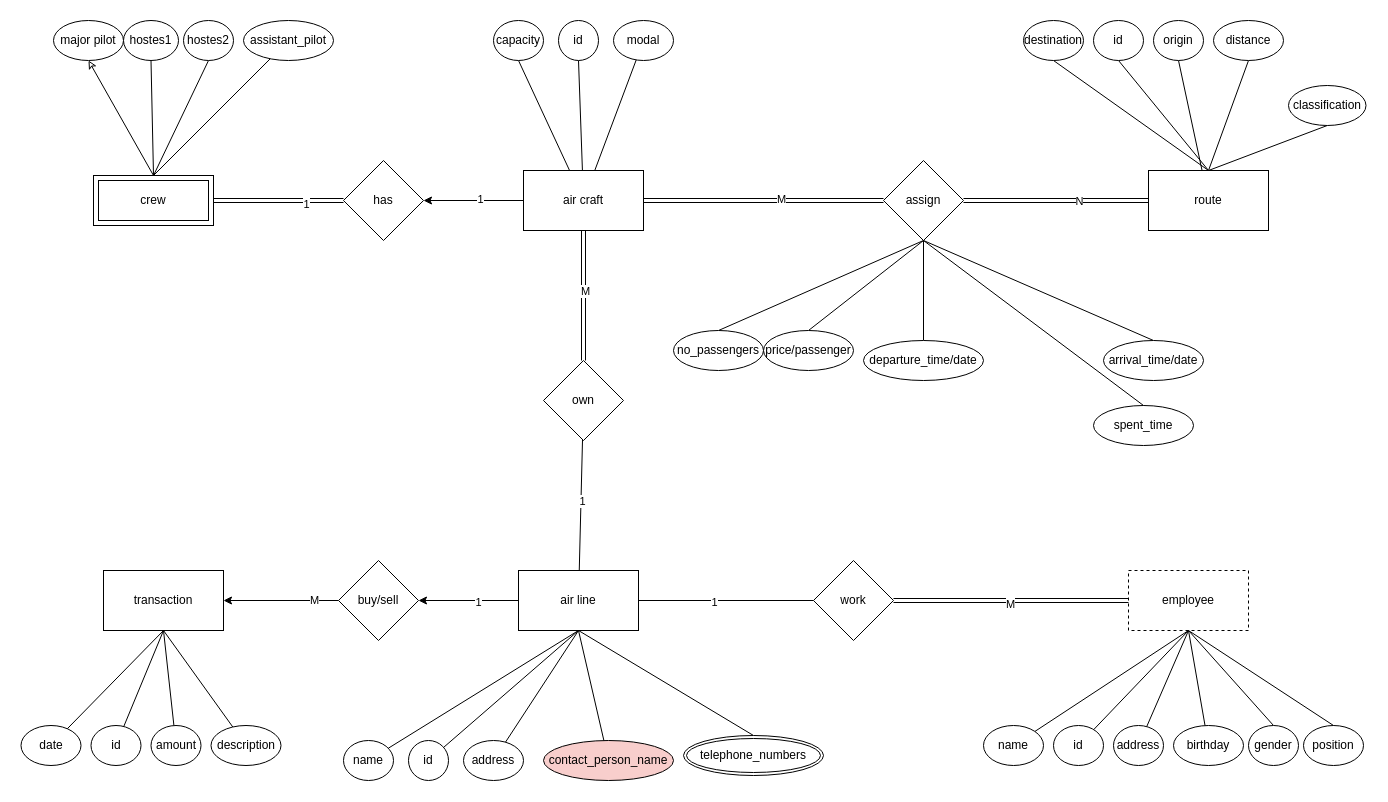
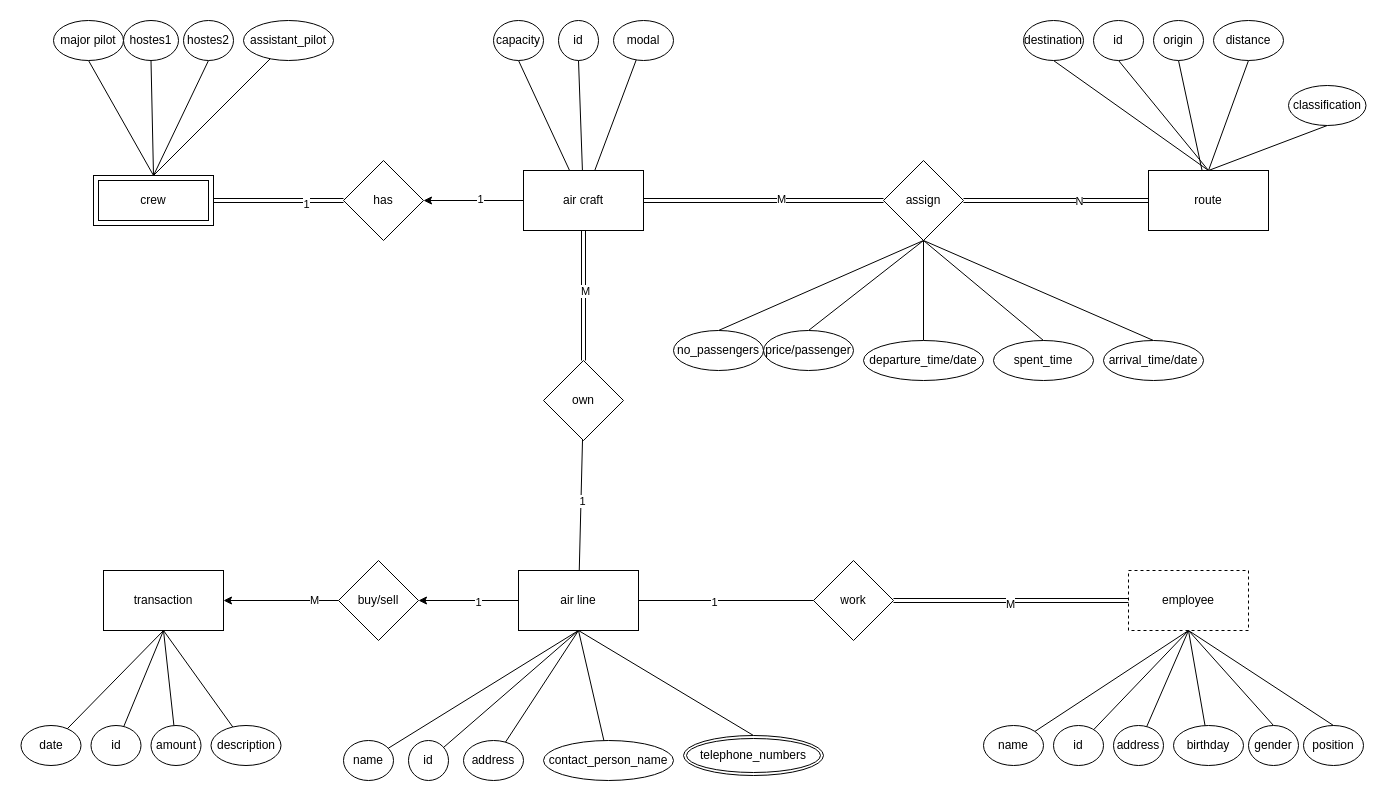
  <mxCell id="0" />
  <mxCell id="1" parent="0" />
  <mxCell id="2" value="" style="rounded=0;orthogonalLoop=1;jettySize=auto;html=1;endArrow=none;endFill=0;exitX=0.5;exitY=1;exitDx=0;exitDy=0;" edge="1" parent="1" source="10" target="11"><mxGeometry relative="1" as="geometry"><mxPoint x="583" y="645" as="sourcePoint" /></mxGeometry></mxCell>
  <mxCell id="3" value="" style="rounded=0;orthogonalLoop=1;jettySize=auto;html=1;entryX=0.5;entryY=0;entryDx=0;entryDy=0;endArrow=none;endFill=0;exitX=0.5;exitY=1;exitDx=0;exitDy=0;" edge="1" parent="1" source="10" target="18"><mxGeometry relative="1" as="geometry"><mxPoint x="583" y="635" as="targetPoint" /></mxGeometry></mxCell>
  <mxCell id="4" value="" style="rounded=0;orthogonalLoop=1;jettySize=auto;html=1;endArrow=none;endFill=0;" edge="1" parent="1" source="10" target="73"><mxGeometry relative="1" as="geometry" /></mxCell>
  <mxCell id="5" value="1" style="edgeLabel;html=1;align=center;verticalAlign=middle;resizable=0;points=[];" vertex="1" connectable="0" parent="4"><mxGeometry x="-0.143" y="-1" relative="1" as="geometry"><mxPoint as="offset" /></mxGeometry></mxCell>
  <mxCell id="6" value="" style="rounded=0;orthogonalLoop=1;jettySize=auto;html=1;endArrow=none;endFill=0;" edge="1" parent="1" source="10" target="76"><mxGeometry relative="1" as="geometry" /></mxCell>
  <mxCell id="7" value="1" style="edgeLabel;html=1;align=center;verticalAlign=middle;resizable=0;points=[];" vertex="1" connectable="0" parent="6"><mxGeometry x="0.064" y="-1" relative="1" as="geometry"><mxPoint as="offset" /></mxGeometry></mxCell>
  <mxCell id="8" value="" style="edgeStyle=orthogonalEdgeStyle;rounded=0;orthogonalLoop=1;jettySize=auto;html=1;" edge="1" parent="1" source="10" target="95"><mxGeometry relative="1" as="geometry" /></mxCell>
  <mxCell id="9" value="1" style="edgeLabel;html=1;align=center;verticalAlign=middle;resizable=0;points=[];" vertex="1" connectable="0" parent="8"><mxGeometry x="-0.18" y="1" relative="1" as="geometry"><mxPoint as="offset" /></mxGeometry></mxCell>
  <mxCell id="10" value="air line" style="rounded=0;whiteSpace=wrap;html=1;" vertex="1" parent="1"><mxGeometry x="518" y="570" width="120" height="60" as="geometry" /></mxCell>
  <mxCell id="11" value="id" style="ellipse;whiteSpace=wrap;html=1;rounded=0;" vertex="1" parent="1"><mxGeometry x="408" y="740" width="40" height="40" as="geometry" /></mxCell>
  <mxCell id="12" value="name" style="ellipse;whiteSpace=wrap;html=1;rounded=0;" vertex="1" parent="1"><mxGeometry x="343" y="740" width="50" height="40" as="geometry" /></mxCell>
  <mxCell id="13" value="" style="rounded=0;orthogonalLoop=1;jettySize=auto;html=1;exitX=0.5;exitY=1;exitDx=0;exitDy=0;endArrow=none;endFill=0;" edge="1" target="12" parent="1" source="10"><mxGeometry relative="1" as="geometry"><mxPoint x="283" y="665" as="sourcePoint" /></mxGeometry></mxCell>
  <mxCell id="14" value="" style="rounded=0;orthogonalLoop=1;jettySize=auto;html=1;exitX=0.5;exitY=1;exitDx=0;exitDy=0;endArrow=none;endFill=0;" edge="1" target="15" parent="1" source="10"><mxGeometry relative="1" as="geometry"><mxPoint x="483" y="670" as="sourcePoint" /></mxGeometry></mxCell>
  <mxCell id="15" value="address" style="ellipse;whiteSpace=wrap;html=1;rounded=0;" vertex="1" parent="1"><mxGeometry x="463" y="740" width="60" height="40" as="geometry" /></mxCell>
- <mxCell id="16" value="contact_person_name" style="ellipse;whiteSpace=wrap;html=1;rounded=0;fillColor=#f8cecc;" vertex="1" parent="1"><mxGeometry x="543" y="740" width="130" height="40" as="geometry" /></mxCell>
+ <mxCell id="16" value="contact_person_name" style="ellipse;whiteSpace=wrap;html=1;rounded=0;" vertex="1" parent="1"><mxGeometry x="543" y="740" width="130" height="40" as="geometry" /></mxCell>
  <mxCell id="17" value="" style="rounded=0;orthogonalLoop=1;jettySize=auto;html=1;endArrow=none;endFill=0;exitX=0.5;exitY=1;exitDx=0;exitDy=0;" edge="1" target="16" parent="1" source="10"><mxGeometry relative="1" as="geometry"><mxPoint x="583" y="645" as="sourcePoint" /></mxGeometry></mxCell>
  <mxCell id="18" value="telephone_numbers" style="ellipse;shape=doubleEllipse;margin=3;whiteSpace=wrap;html=1;align=center;" vertex="1" parent="1"><mxGeometry x="683" y="735" width="140" height="40" as="geometry" /></mxCell>
  <mxCell id="19" value="" style="rounded=0;orthogonalLoop=1;jettySize=auto;html=1;endArrow=none;endFill=0;exitX=0.5;exitY=1;exitDx=0;exitDy=0;" edge="1" target="22" parent="1" source="21"><mxGeometry relative="1" as="geometry"><mxPoint x="1213" y="630" as="sourcePoint" /></mxGeometry></mxCell>
  <mxCell id="20" value="" style="rounded=0;orthogonalLoop=1;jettySize=auto;html=1;entryX=0.5;entryY=0;entryDx=0;entryDy=0;endArrow=none;endFill=0;exitX=0.5;exitY=1;exitDx=0;exitDy=0;" edge="1" source="21" target="29" parent="1"><mxGeometry relative="1" as="geometry"><mxPoint x="1383" y="710" as="targetPoint" /></mxGeometry></mxCell>
  <mxCell id="21" value="employee" style="rounded=0;whiteSpace=wrap;html=1;dashed=1;" vertex="1" parent="1"><mxGeometry x="1128" y="570" width="120" height="60" as="geometry" /></mxCell>
  <mxCell id="22" value="id" style="ellipse;whiteSpace=wrap;html=1;rounded=0;" vertex="1" parent="1"><mxGeometry x="1053" y="725" width="50" height="40" as="geometry" /></mxCell>
  <mxCell id="23" value="name" style="ellipse;whiteSpace=wrap;html=1;rounded=0;" vertex="1" parent="1"><mxGeometry x="983" y="725" width="60" height="40" as="geometry" /></mxCell>
  <mxCell id="24" value="" style="rounded=0;orthogonalLoop=1;jettySize=auto;html=1;exitX=0.5;exitY=1;exitDx=0;exitDy=0;endArrow=none;endFill=0;" edge="1" source="21" target="23" parent="1"><mxGeometry relative="1" as="geometry"><mxPoint x="913" y="650" as="sourcePoint" /></mxGeometry></mxCell>
  <mxCell id="25" value="" style="rounded=0;orthogonalLoop=1;jettySize=auto;html=1;exitX=0.5;exitY=1;exitDx=0;exitDy=0;endArrow=none;endFill=0;" edge="1" source="21" target="26" parent="1"><mxGeometry relative="1" as="geometry"><mxPoint x="1113" y="655" as="sourcePoint" /></mxGeometry></mxCell>
  <mxCell id="26" value="address" style="ellipse;whiteSpace=wrap;html=1;rounded=0;" vertex="1" parent="1"><mxGeometry x="1113" y="725" width="50" height="40" as="geometry" /></mxCell>
  <mxCell id="27" value="birthday" style="ellipse;whiteSpace=wrap;html=1;rounded=0;" vertex="1" parent="1"><mxGeometry x="1173" y="725" width="70" height="40" as="geometry" /></mxCell>
  <mxCell id="28" value="" style="rounded=0;orthogonalLoop=1;jettySize=auto;html=1;endArrow=none;endFill=0;exitX=0.5;exitY=1;exitDx=0;exitDy=0;" edge="1" target="27" parent="1" source="21"><mxGeometry relative="1" as="geometry"><mxPoint x="1213" y="630" as="sourcePoint" /></mxGeometry></mxCell>
  <mxCell id="29" value="gender" style="ellipse;whiteSpace=wrap;html=1;rounded=0;" vertex="1" parent="1"><mxGeometry x="1248" y="725" width="50" height="40" as="geometry" /></mxCell>
  <mxCell id="30" value="position" style="ellipse;whiteSpace=wrap;html=1;rounded=0;" vertex="1" parent="1"><mxGeometry x="1303" y="725" width="60" height="40" as="geometry" /></mxCell>
  <mxCell id="31" value="" style="rounded=0;orthogonalLoop=1;jettySize=auto;html=1;entryX=0.5;entryY=0;entryDx=0;entryDy=0;endArrow=none;endFill=0;exitX=0.5;exitY=1;exitDx=0;exitDy=0;" edge="1" parent="1" source="21" target="30"><mxGeometry relative="1" as="geometry"><mxPoint x="1223" y="640" as="sourcePoint" /><mxPoint x="1378" y="735" as="targetPoint" /></mxGeometry></mxCell>
  <mxCell id="32" value="" style="rounded=0;orthogonalLoop=1;jettySize=auto;html=1;endArrow=none;endFill=0;" edge="1" parent="1" source="39" target="42"><mxGeometry relative="1" as="geometry" /></mxCell>
  <mxCell id="33" style="rounded=0;orthogonalLoop=1;jettySize=auto;html=1;entryX=0.5;entryY=1;entryDx=0;entryDy=0;endArrow=none;endFill=0;" edge="1" parent="1" source="39" target="41"><mxGeometry relative="1" as="geometry" /></mxCell>
  <mxCell id="34" style="rounded=0;orthogonalLoop=1;jettySize=auto;html=1;entryX=0.5;entryY=1;entryDx=0;entryDy=0;endArrow=none;endFill=0;" edge="1" parent="1" source="39" target="40"><mxGeometry relative="1" as="geometry" /></mxCell>
  <mxCell id="35" value="" style="rounded=0;orthogonalLoop=1;jettySize=auto;html=1;endArrow=none;endFill=0;exitX=1;exitY=0.5;exitDx=0;exitDy=0;shape=link;" edge="1" parent="1" source="39" target="83"><mxGeometry relative="1" as="geometry" /></mxCell>
  <mxCell id="36" value="M" style="edgeLabel;html=1;align=center;verticalAlign=middle;resizable=0;points=[];" vertex="1" connectable="0" parent="35"><mxGeometry x="0.139" y="2" relative="1" as="geometry"><mxPoint as="offset" /></mxGeometry></mxCell>
  <mxCell id="37" value="" style="edgeStyle=orthogonalEdgeStyle;rounded=0;orthogonalLoop=1;jettySize=auto;html=1;" edge="1" parent="1" source="39" target="92"><mxGeometry relative="1" as="geometry" /></mxCell>
  <mxCell id="38" value="1" style="edgeLabel;html=1;align=center;verticalAlign=middle;resizable=0;points=[];" vertex="1" connectable="0" parent="37"><mxGeometry x="-0.122" y="-2" relative="1" as="geometry"><mxPoint as="offset" /></mxGeometry></mxCell>
  <mxCell id="39" value="air craft" style="rounded=0;whiteSpace=wrap;html=1;" vertex="1" parent="1"><mxGeometry x="523" y="170" width="120" height="60" as="geometry" /></mxCell>
  <mxCell id="40" value="capacity" style="ellipse;whiteSpace=wrap;html=1;rounded=0;" vertex="1" parent="1"><mxGeometry x="493" y="20" width="50" height="40" as="geometry" /></mxCell>
  <mxCell id="41" value="id" style="ellipse;whiteSpace=wrap;html=1;rounded=0;" vertex="1" parent="1"><mxGeometry x="558" y="20" width="40" height="40" as="geometry" /></mxCell>
  <mxCell id="42" value="modal" style="ellipse;whiteSpace=wrap;html=1;rounded=0;" vertex="1" parent="1"><mxGeometry x="613" y="20" width="60" height="40" as="geometry" /></mxCell>
  <mxCell id="43" style="rounded=0;orthogonalLoop=1;jettySize=auto;html=1;entryX=0.5;entryY=1;entryDx=0;entryDy=0;endArrow=none;endFill=0;" edge="1" parent="1" source="48" target="51"><mxGeometry relative="1" as="geometry" /></mxCell>
  <mxCell id="44" style="rounded=0;orthogonalLoop=1;jettySize=auto;html=1;exitX=0.5;exitY=0;exitDx=0;exitDy=0;entryX=0.5;entryY=1;entryDx=0;entryDy=0;endArrow=none;endFill=0;" edge="1" parent="1" source="48" target="52"><mxGeometry relative="1" as="geometry" /></mxCell>
  <mxCell id="45" style="rounded=0;orthogonalLoop=1;jettySize=auto;html=1;exitX=0.5;exitY=0;exitDx=0;exitDy=0;entryX=0.5;entryY=1;entryDx=0;entryDy=0;endArrow=none;endFill=0;" edge="1" parent="1" source="48" target="53"><mxGeometry relative="1" as="geometry" /></mxCell>
  <mxCell id="46" style="rounded=0;orthogonalLoop=1;jettySize=auto;html=1;exitX=0.5;exitY=0;exitDx=0;exitDy=0;entryX=0.5;entryY=1;entryDx=0;entryDy=0;endArrow=none;endFill=0;" edge="1" parent="1" source="48" target="49"><mxGeometry relative="1" as="geometry" /></mxCell>
  <mxCell id="47" style="rounded=0;orthogonalLoop=1;jettySize=auto;html=1;entryX=0.5;entryY=1;entryDx=0;entryDy=0;exitX=0.5;exitY=0;exitDx=0;exitDy=0;endArrow=none;endFill=0;" edge="1" parent="1" source="48" target="50"><mxGeometry relative="1" as="geometry" /></mxCell>
  <mxCell id="48" value="route" style="rounded=0;whiteSpace=wrap;html=1;" vertex="1" parent="1"><mxGeometry x="1148" y="170" width="120" height="60" as="geometry" /></mxCell>
  <mxCell id="49" value="id" style="ellipse;whiteSpace=wrap;html=1;rounded=0;" vertex="1" parent="1"><mxGeometry x="1093" y="20" width="50" height="40" as="geometry" /></mxCell>
  <mxCell id="50" value="destination" style="ellipse;whiteSpace=wrap;html=1;rounded=0;" vertex="1" parent="1"><mxGeometry x="1023" y="20" width="60" height="40" as="geometry" /></mxCell>
  <mxCell id="51" value="origin" style="ellipse;whiteSpace=wrap;html=1;rounded=0;" vertex="1" parent="1"><mxGeometry x="1153" y="20" width="50" height="40" as="geometry" /></mxCell>
  <mxCell id="52" value="distance" style="ellipse;whiteSpace=wrap;html=1;rounded=0;" vertex="1" parent="1"><mxGeometry x="1213" y="20" width="70" height="40" as="geometry" /></mxCell>
  <mxCell id="53" value="classification" style="ellipse;whiteSpace=wrap;html=1;rounded=0;" vertex="1" parent="1"><mxGeometry x="1288" y="85" width="77.5" height="40" as="geometry" /></mxCell>
  <mxCell id="54" value="" style="rounded=0;orthogonalLoop=1;jettySize=auto;html=1;endArrow=none;endFill=0;exitX=0.5;exitY=1;exitDx=0;exitDy=0;" edge="1" parent="1" source="55" target="56"><mxGeometry relative="1" as="geometry"><mxPoint x="250.5" y="630" as="sourcePoint" /></mxGeometry></mxCell>
  <mxCell id="55" value="transaction" style="rounded=0;whiteSpace=wrap;html=1;" vertex="1" parent="1"><mxGeometry x="103" y="570" width="120" height="60" as="geometry" /></mxCell>
  <mxCell id="56" value="id" style="ellipse;whiteSpace=wrap;html=1;rounded=0;" vertex="1" parent="1"><mxGeometry x="90.5" y="725" width="50" height="40" as="geometry" /></mxCell>
  <mxCell id="57" value="date" style="ellipse;whiteSpace=wrap;html=1;rounded=0;" vertex="1" parent="1"><mxGeometry x="20.5" y="725" width="60" height="40" as="geometry" /></mxCell>
  <mxCell id="58" value="" style="rounded=0;orthogonalLoop=1;jettySize=auto;html=1;exitX=0.5;exitY=1;exitDx=0;exitDy=0;endArrow=none;endFill=0;" edge="1" parent="1" source="55" target="57"><mxGeometry relative="1" as="geometry"><mxPoint x="-49.5" y="650" as="sourcePoint" /></mxGeometry></mxCell>
  <mxCell id="59" value="" style="rounded=0;orthogonalLoop=1;jettySize=auto;html=1;exitX=0.5;exitY=1;exitDx=0;exitDy=0;endArrow=none;endFill=0;" edge="1" parent="1" source="55" target="60"><mxGeometry relative="1" as="geometry"><mxPoint x="150.5" y="655" as="sourcePoint" /></mxGeometry></mxCell>
  <mxCell id="60" value="amount" style="ellipse;whiteSpace=wrap;html=1;rounded=0;" vertex="1" parent="1"><mxGeometry x="150.5" y="725" width="50" height="40" as="geometry" /></mxCell>
  <mxCell id="61" value="description" style="ellipse;whiteSpace=wrap;html=1;rounded=0;" vertex="1" parent="1"><mxGeometry x="210.5" y="725" width="70" height="40" as="geometry" /></mxCell>
  <mxCell id="62" value="" style="rounded=0;orthogonalLoop=1;jettySize=auto;html=1;endArrow=none;endFill=0;exitX=0.5;exitY=1;exitDx=0;exitDy=0;" edge="1" parent="1" source="55" target="61"><mxGeometry relative="1" as="geometry"><mxPoint x="250.5" y="630" as="sourcePoint" /></mxGeometry></mxCell>
  <mxCell id="63" value="" style="rounded=0;orthogonalLoop=1;jettySize=auto;html=1;endArrow=none;endFill=0;exitX=0.5;exitY=0;exitDx=0;exitDy=0;" edge="1" source="96" target="68" parent="1"><mxGeometry relative="1" as="geometry"><mxPoint x="186.455" y="170" as="sourcePoint" /></mxGeometry></mxCell>
  <mxCell id="64" style="rounded=0;orthogonalLoop=1;jettySize=auto;html=1;entryX=0.5;entryY=1;entryDx=0;entryDy=0;endArrow=none;endFill=0;exitX=0.5;exitY=0;exitDx=0;exitDy=0;" edge="1" source="96" target="67" parent="1"><mxGeometry relative="1" as="geometry"><mxPoint x="160.321" y="170" as="sourcePoint" /></mxGeometry></mxCell>
- <mxCell id="65" style="rounded=0;orthogonalLoop=1;jettySize=auto;html=1;entryX=0.5;entryY=1;entryDx=0;entryDy=0;endArrow=classic;endFill=0;exitX=0.5;exitY=0;exitDx=0;exitDy=0;" edge="1" source="96" target="66" parent="1"><mxGeometry relative="1" as="geometry"><mxPoint x="146.929" y="170" as="sourcePoint" /></mxGeometry></mxCell>
+ <mxCell id="65" style="rounded=0;orthogonalLoop=1;jettySize=auto;html=1;entryX=0.5;entryY=1;entryDx=0;entryDy=0;endArrow=none;endFill=0;exitX=0.5;exitY=0;exitDx=0;exitDy=0;" edge="1" source="96" target="66" parent="1"><mxGeometry relative="1" as="geometry"><mxPoint x="146.929" y="170" as="sourcePoint" /></mxGeometry></mxCell>
  <mxCell id="66" value="major pilot" style="ellipse;whiteSpace=wrap;html=1;rounded=0;" vertex="1" parent="1"><mxGeometry x="53" y="20" width="70" height="40" as="geometry" /></mxCell>
  <mxCell id="67" value="hostes1" style="ellipse;whiteSpace=wrap;html=1;rounded=0;" vertex="1" parent="1"><mxGeometry x="123" y="20" width="55" height="40" as="geometry" /></mxCell>
  <mxCell id="68" value="assistant_pilot" style="ellipse;whiteSpace=wrap;html=1;rounded=0;" vertex="1" parent="1"><mxGeometry x="243" y="20" width="90" height="40" as="geometry" /></mxCell>
  <mxCell id="69" style="rounded=0;orthogonalLoop=1;jettySize=auto;html=1;entryX=0.5;entryY=1;entryDx=0;entryDy=0;endArrow=none;endFill=0;exitX=0.5;exitY=0;exitDx=0;exitDy=0;" edge="1" target="70" parent="1" source="96"><mxGeometry relative="1" as="geometry"><mxPoint x="163" y="170" as="sourcePoint" /></mxGeometry></mxCell>
  <mxCell id="70" value="hostes2" style="ellipse;whiteSpace=wrap;html=1;rounded=0;" vertex="1" parent="1"><mxGeometry x="183" y="20" width="50" height="40" as="geometry" /></mxCell>
  <mxCell id="71" style="rounded=0;orthogonalLoop=1;jettySize=auto;html=1;entryX=0;entryY=0.5;entryDx=0;entryDy=0;endArrow=none;endFill=0;shape=link;" edge="1" parent="1" source="73" target="21"><mxGeometry relative="1" as="geometry" /></mxCell>
  <mxCell id="72" value="M" style="edgeLabel;html=1;align=center;verticalAlign=middle;resizable=0;points=[];" vertex="1" connectable="0" parent="71"><mxGeometry x="-0.004" y="-4" relative="1" as="geometry"><mxPoint x="-1" y="-1" as="offset" /></mxGeometry></mxCell>
  <mxCell id="73" value="work" style="rhombus;whiteSpace=wrap;html=1;rounded=0;" vertex="1" parent="1"><mxGeometry x="813" y="560" width="80" height="80" as="geometry" /></mxCell>
  <mxCell id="74" style="rounded=0;orthogonalLoop=1;jettySize=auto;html=1;entryX=0.5;entryY=1;entryDx=0;entryDy=0;endArrow=none;endFill=0;shape=link;" edge="1" parent="1" source="76" target="39"><mxGeometry relative="1" as="geometry" /></mxCell>
  <mxCell id="75" value="M" style="edgeLabel;html=1;align=center;verticalAlign=middle;resizable=0;points=[];" vertex="1" connectable="0" parent="74"><mxGeometry x="0.084" y="-1" relative="1" as="geometry"><mxPoint as="offset" /></mxGeometry></mxCell>
  <mxCell id="76" value="own" style="rhombus;whiteSpace=wrap;html=1;rounded=0;" vertex="1" parent="1"><mxGeometry x="543" y="360" width="80" height="80" as="geometry" /></mxCell>
  <mxCell id="77" style="rounded=0;orthogonalLoop=1;jettySize=auto;html=1;entryX=0;entryY=0.5;entryDx=0;entryDy=0;endArrow=none;endFill=0;shape=link;" edge="1" parent="1" source="83" target="48"><mxGeometry relative="1" as="geometry" /></mxCell>
  <mxCell id="78" value="N" style="edgeLabel;html=1;align=center;verticalAlign=middle;resizable=0;points=[];" vertex="1" connectable="0" parent="77"><mxGeometry x="0.246" relative="1" as="geometry"><mxPoint as="offset" /></mxGeometry></mxCell>
  <mxCell id="79" style="rounded=0;orthogonalLoop=1;jettySize=auto;html=1;entryX=0.5;entryY=0;entryDx=0;entryDy=0;endArrow=none;endFill=0;exitX=0.5;exitY=1;exitDx=0;exitDy=0;" edge="1" parent="1" source="83" target="84"><mxGeometry relative="1" as="geometry"><mxPoint x="813" y="300" as="targetPoint" /></mxGeometry></mxCell>
  <mxCell id="80" style="rounded=0;orthogonalLoop=1;jettySize=auto;html=1;entryX=0.5;entryY=0;entryDx=0;entryDy=0;endArrow=none;endFill=0;exitX=0.5;exitY=1;exitDx=0;exitDy=0;" edge="1" parent="1" source="83" target="85"><mxGeometry relative="1" as="geometry"><mxPoint x="853" y="300" as="targetPoint" /></mxGeometry></mxCell>
  <mxCell id="81" style="rounded=0;orthogonalLoop=1;jettySize=auto;html=1;entryX=0.5;entryY=0;entryDx=0;entryDy=0;endArrow=none;endFill=0;exitX=0.5;exitY=1;exitDx=0;exitDy=0;" edge="1" parent="1" source="83" target="86"><mxGeometry relative="1" as="geometry"><mxPoint x="893" y="300" as="targetPoint" /><mxPoint x="863" y="250" as="sourcePoint" /></mxGeometry></mxCell>
  <mxCell id="82" style="rounded=0;orthogonalLoop=1;jettySize=auto;html=1;entryX=0.5;entryY=0;entryDx=0;entryDy=0;endArrow=none;endFill=0;exitX=0.5;exitY=1;exitDx=0;exitDy=0;" edge="1" parent="1" source="83" target="87"><mxGeometry relative="1" as="geometry"><mxPoint x="943" y="320" as="targetPoint" /></mxGeometry></mxCell>
  <mxCell id="83" value="assign" style="rhombus;whiteSpace=wrap;html=1;rounded=0;" vertex="1" parent="1"><mxGeometry x="883" y="160" width="80" height="80" as="geometry" /></mxCell>
  <mxCell id="84" value="no_passengers" style="ellipse;whiteSpace=wrap;html=1;rounded=0;" vertex="1" parent="1"><mxGeometry x="673" y="330" width="90" height="40" as="geometry" /></mxCell>
  <mxCell id="85" value="price/passenger" style="ellipse;whiteSpace=wrap;html=1;rounded=0;" vertex="1" parent="1"><mxGeometry x="763" y="330" width="90" height="40" as="geometry" /></mxCell>
  <mxCell id="86" value="departure_time/date" style="ellipse;whiteSpace=wrap;html=1;rounded=0;" vertex="1" parent="1"><mxGeometry x="863" y="340" width="120" height="40" as="geometry" /></mxCell>
  <mxCell id="87" value="arrival_time/date" style="ellipse;whiteSpace=wrap;html=1;rounded=0;" vertex="1" parent="1"><mxGeometry x="1103" y="340" width="100" height="40" as="geometry" /></mxCell>
- <mxCell id="88" value="spent_time" style="ellipse;whiteSpace=wrap;html=1;rounded=0;" vertex="1" parent="1"><mxGeometry x="1093" y="405" width="100" height="40" as="geometry" /></mxCell>
+ <mxCell id="88" value="spent_time" style="ellipse;whiteSpace=wrap;html=1;rounded=0;" vertex="1" parent="1"><mxGeometry x="993" y="340" width="100" height="40" as="geometry" /></mxCell>
  <mxCell id="89" style="rounded=0;orthogonalLoop=1;jettySize=auto;html=1;entryX=0.5;entryY=0;entryDx=0;entryDy=0;endArrow=none;endFill=0;exitX=0.5;exitY=1;exitDx=0;exitDy=0;" edge="1" parent="1" source="83" target="88"><mxGeometry relative="1" as="geometry"><mxPoint x="1043" y="350" as="targetPoint" /><mxPoint x="886" y="237" as="sourcePoint" /></mxGeometry></mxCell>
  <mxCell id="90" style="edgeStyle=orthogonalEdgeStyle;rounded=0;orthogonalLoop=1;jettySize=auto;html=1;entryX=1;entryY=0.5;entryDx=0;entryDy=0;curved=1;shape=link;" edge="1" parent="1" source="92" target="96"><mxGeometry relative="1" as="geometry"><mxPoint x="223" y="200" as="targetPoint" /></mxGeometry></mxCell>
  <mxCell id="91" value="1" style="edgeLabel;html=1;align=center;verticalAlign=middle;resizable=0;points=[];" vertex="1" connectable="0" parent="90"><mxGeometry x="-0.413" y="3" relative="1" as="geometry"><mxPoint as="offset" /></mxGeometry></mxCell>
  <mxCell id="92" value="has" style="rhombus;whiteSpace=wrap;html=1;rounded=0;" vertex="1" parent="1"><mxGeometry x="343" y="160" width="80" height="80" as="geometry" /></mxCell>
  <mxCell id="93" value="" style="edgeStyle=orthogonalEdgeStyle;rounded=0;orthogonalLoop=1;jettySize=auto;html=1;" edge="1" parent="1" source="95" target="55"><mxGeometry relative="1" as="geometry" /></mxCell>
  <mxCell id="94" value="M" style="edgeLabel;html=1;align=center;verticalAlign=middle;resizable=0;points=[];" vertex="1" connectable="0" parent="93"><mxGeometry x="-0.57" relative="1" as="geometry"><mxPoint y="-1" as="offset" /></mxGeometry></mxCell>
  <mxCell id="95" value="buy/sell" style="rhombus;whiteSpace=wrap;html=1;rounded=0;" vertex="1" parent="1"><mxGeometry x="338" y="560" width="80" height="80" as="geometry" /></mxCell>
  <mxCell id="96" value="crew" style="shape=ext;margin=3;double=1;whiteSpace=wrap;html=1;align=center;" vertex="1" parent="1"><mxGeometry x="93" y="175" width="120" height="50" as="geometry" /></mxCell>
